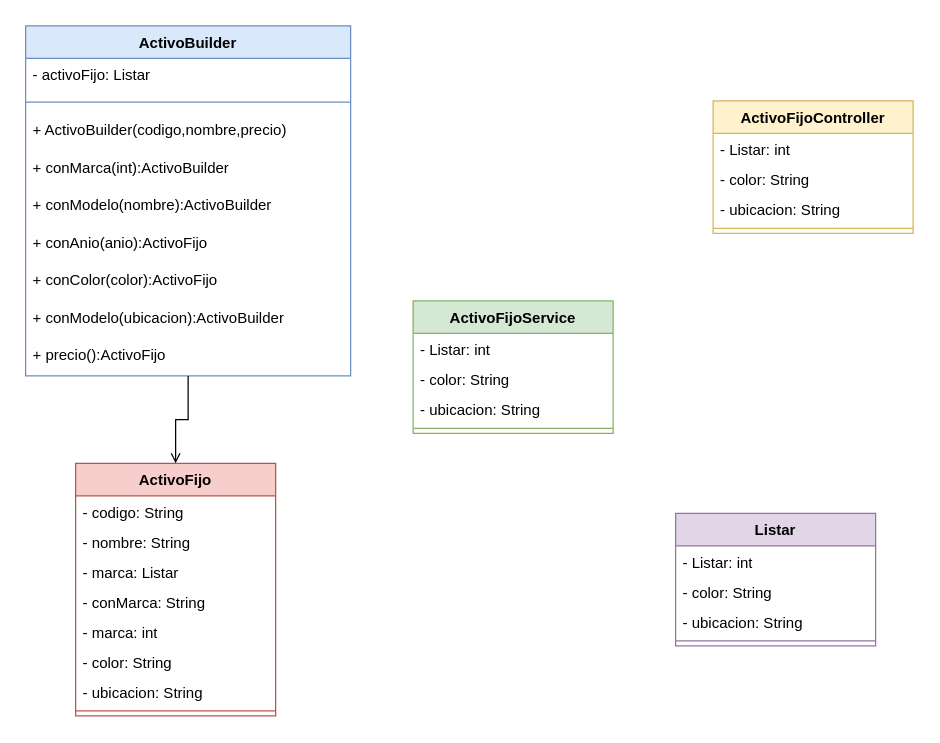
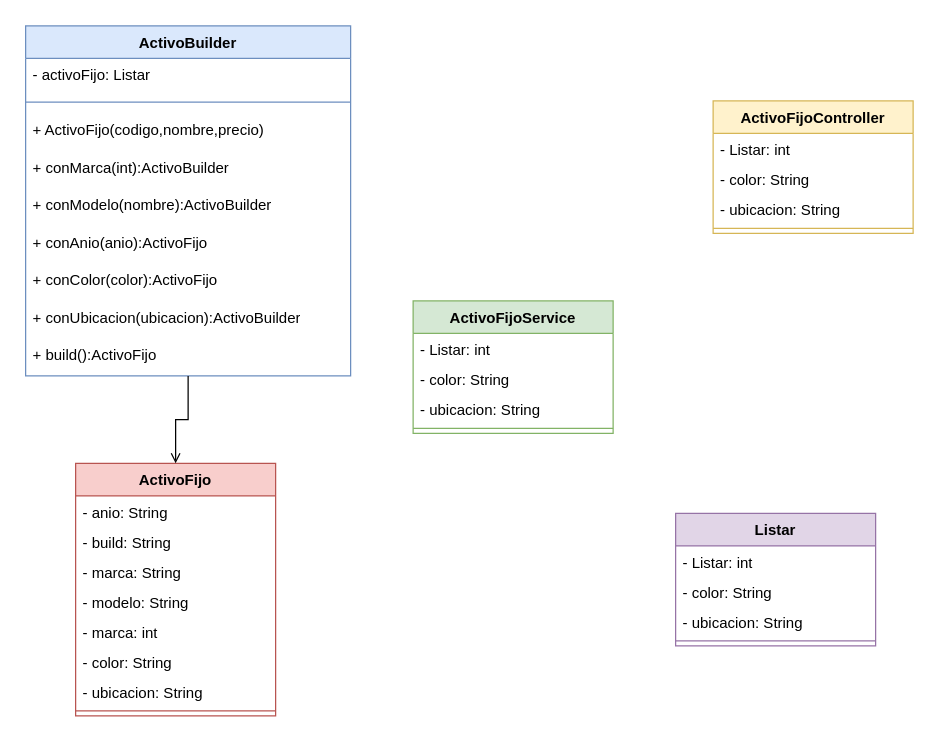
  <mxCell id="0" />
  <mxCell id="1" parent="0" />
  <mxCell id="2" value="ActivoFijo" style="swimlane;fontStyle=1;align=center;verticalAlign=top;childLayout=stackLayout;horizontal=1;startSize=26;horizontalStack=0;resizeParent=1;resizeParentMax=0;resizeLast=0;collapsible=1;marginBottom=0;whiteSpace=wrap;html=1;fillColor=#f8cecc;strokeColor=#b85450;" vertex="1" parent="1"><mxGeometry x="60" y="370" width="160" height="202" as="geometry" /></mxCell>
- <mxCell id="3" value="- codigo: String" style="text;strokeColor=none;fillColor=none;align=left;verticalAlign=top;spacingLeft=4;spacingRight=4;overflow=hidden;rotatable=0;points=[[0,0.5],[1,0.5]];portConstraint=eastwest;whiteSpace=wrap;html=1;" vertex="1" parent="2"><mxGeometry y="26" width="160" height="24" as="geometry" /></mxCell>
- <mxCell id="4" value="- nombre: String" style="text;strokeColor=none;fillColor=none;align=left;verticalAlign=top;spacingLeft=4;spacingRight=4;overflow=hidden;rotatable=0;points=[[0,0.5],[1,0.5]];portConstraint=eastwest;whiteSpace=wrap;html=1;" vertex="1" parent="2"><mxGeometry y="50" width="160" height="24" as="geometry" /></mxCell>
- <mxCell id="5" value="- marca: Listar" style="text;strokeColor=none;fillColor=none;align=left;verticalAlign=top;spacingLeft=4;spacingRight=4;overflow=hidden;rotatable=0;points=[[0,0.5],[1,0.5]];portConstraint=eastwest;whiteSpace=wrap;html=1;" vertex="1" parent="2"><mxGeometry y="74" width="160" height="24" as="geometry" /></mxCell>
- <mxCell id="6" value="- conMarca: String" style="text;strokeColor=none;fillColor=none;align=left;verticalAlign=top;spacingLeft=4;spacingRight=4;overflow=hidden;rotatable=0;points=[[0,0.5],[1,0.5]];portConstraint=eastwest;whiteSpace=wrap;html=1;" vertex="1" parent="2"><mxGeometry y="98" width="160" height="24" as="geometry" /></mxCell>
+ <mxCell id="3" value="- anio: String" style="text;strokeColor=none;fillColor=none;align=left;verticalAlign=top;spacingLeft=4;spacingRight=4;overflow=hidden;rotatable=0;points=[[0,0.5],[1,0.5]];portConstraint=eastwest;whiteSpace=wrap;html=1;" vertex="1" parent="2"><mxGeometry y="26" width="160" height="24" as="geometry" /></mxCell>
+ <mxCell id="4" value="- build: String" style="text;strokeColor=none;fillColor=none;align=left;verticalAlign=top;spacingLeft=4;spacingRight=4;overflow=hidden;rotatable=0;points=[[0,0.5],[1,0.5]];portConstraint=eastwest;whiteSpace=wrap;html=1;" vertex="1" parent="2"><mxGeometry y="50" width="160" height="24" as="geometry" /></mxCell>
+ <mxCell id="5" value="- marca: String" style="text;strokeColor=none;fillColor=none;align=left;verticalAlign=top;spacingLeft=4;spacingRight=4;overflow=hidden;rotatable=0;points=[[0,0.5],[1,0.5]];portConstraint=eastwest;whiteSpace=wrap;html=1;" vertex="1" parent="2"><mxGeometry y="74" width="160" height="24" as="geometry" /></mxCell>
+ <mxCell id="6" value="- modelo: String" style="text;strokeColor=none;fillColor=none;align=left;verticalAlign=top;spacingLeft=4;spacingRight=4;overflow=hidden;rotatable=0;points=[[0,0.5],[1,0.5]];portConstraint=eastwest;whiteSpace=wrap;html=1;" vertex="1" parent="2"><mxGeometry y="98" width="160" height="24" as="geometry" /></mxCell>
  <mxCell id="7" value="- marca: int" style="text;strokeColor=none;fillColor=none;align=left;verticalAlign=top;spacingLeft=4;spacingRight=4;overflow=hidden;rotatable=0;points=[[0,0.5],[1,0.5]];portConstraint=eastwest;whiteSpace=wrap;html=1;" vertex="1" parent="2"><mxGeometry y="122" width="160" height="24" as="geometry" /></mxCell>
  <mxCell id="8" value="- color: String" style="text;strokeColor=none;fillColor=none;align=left;verticalAlign=top;spacingLeft=4;spacingRight=4;overflow=hidden;rotatable=0;points=[[0,0.5],[1,0.5]];portConstraint=eastwest;whiteSpace=wrap;html=1;" vertex="1" parent="2"><mxGeometry y="146" width="160" height="24" as="geometry" /></mxCell>
  <mxCell id="9" value="- ubicacion: String" style="text;strokeColor=none;fillColor=none;align=left;verticalAlign=top;spacingLeft=4;spacingRight=4;overflow=hidden;rotatable=0;points=[[0,0.5],[1,0.5]];portConstraint=eastwest;whiteSpace=wrap;html=1;" vertex="1" parent="2"><mxGeometry y="170" width="160" height="24" as="geometry" /></mxCell>
  <mxCell id="10" value="" style="line;strokeWidth=1;fillColor=none;align=left;verticalAlign=middle;spacingTop=-1;spacingLeft=3;spacingRight=3;rotatable=0;labelPosition=right;points=[];portConstraint=eastwest;strokeColor=inherit;" vertex="1" parent="2"><mxGeometry y="194" width="160" height="8" as="geometry" /></mxCell>
  <mxCell id="11" value="ActivoBuilder" style="swimlane;fontStyle=1;align=center;verticalAlign=top;childLayout=stackLayout;horizontal=1;startSize=26;horizontalStack=0;resizeParent=1;resizeParentMax=0;resizeLast=0;collapsible=1;marginBottom=0;whiteSpace=wrap;html=1;fillColor=#dae8fc;strokeColor=#6c8ebf;" vertex="1" parent="1"><mxGeometry x="20" y="20" width="260" height="280" as="geometry" /></mxCell>
  <mxCell id="12" value="- activoFijo: Listar" style="text;strokeColor=none;fillColor=none;align=left;verticalAlign=top;spacingLeft=4;spacingRight=4;overflow=hidden;rotatable=0;points=[[0,0.5],[1,0.5]];portConstraint=eastwest;whiteSpace=wrap;html=1;" vertex="1" parent="11"><mxGeometry y="26" width="260" height="26" as="geometry" /></mxCell>
  <mxCell id="13" value="" style="line;strokeWidth=1;fillColor=none;align=left;verticalAlign=middle;spacingTop=-1;spacingLeft=3;spacingRight=3;rotatable=0;labelPosition=right;points=[];portConstraint=eastwest;strokeColor=inherit;" vertex="1" parent="11"><mxGeometry y="52" width="260" height="18" as="geometry" /></mxCell>
- <mxCell id="14" value="+ ActivoBuilder(codigo,nombre,precio)" style="text;strokeColor=none;fillColor=none;align=left;verticalAlign=top;spacingLeft=4;spacingRight=4;overflow=hidden;rotatable=0;points=[[0,0.5],[1,0.5]];portConstraint=eastwest;whiteSpace=wrap;html=1;" vertex="1" parent="11"><mxGeometry y="70" width="260" height="30" as="geometry" /></mxCell>
+ <mxCell id="14" value="+ ActivoFijo(codigo,nombre,precio)" style="text;strokeColor=none;fillColor=none;align=left;verticalAlign=top;spacingLeft=4;spacingRight=4;overflow=hidden;rotatable=0;points=[[0,0.5],[1,0.5]];portConstraint=eastwest;whiteSpace=wrap;html=1;" vertex="1" parent="11"><mxGeometry y="70" width="260" height="30" as="geometry" /></mxCell>
  <mxCell id="15" value="+ conMarca(int):ActivoBuilder" style="text;strokeColor=none;fillColor=none;align=left;verticalAlign=top;spacingLeft=4;spacingRight=4;overflow=hidden;rotatable=0;points=[[0,0.5],[1,0.5]];portConstraint=eastwest;whiteSpace=wrap;html=1;" vertex="1" parent="11"><mxGeometry y="100" width="260" height="30" as="geometry" /></mxCell>
  <mxCell id="16" value="+ conModelo(nombre):ActivoBuilder" style="text;strokeColor=none;fillColor=none;align=left;verticalAlign=top;spacingLeft=4;spacingRight=4;overflow=hidden;rotatable=0;points=[[0,0.5],[1,0.5]];portConstraint=eastwest;whiteSpace=wrap;html=1;" vertex="1" parent="11"><mxGeometry y="130" width="260" height="30" as="geometry" /></mxCell>
  <mxCell id="17" value="+ conAnio(anio):ActivoFijo" style="text;strokeColor=none;fillColor=none;align=left;verticalAlign=top;spacingLeft=4;spacingRight=4;overflow=hidden;rotatable=0;points=[[0,0.5],[1,0.5]];portConstraint=eastwest;whiteSpace=wrap;html=1;" vertex="1" parent="11"><mxGeometry y="160" width="260" height="30" as="geometry" /></mxCell>
  <mxCell id="18" value="+ conColor(color):ActivoFijo" style="text;strokeColor=none;fillColor=none;align=left;verticalAlign=top;spacingLeft=4;spacingRight=4;overflow=hidden;rotatable=0;points=[[0,0.5],[1,0.5]];portConstraint=eastwest;whiteSpace=wrap;html=1;" vertex="1" parent="11"><mxGeometry y="190" width="260" height="30" as="geometry" /></mxCell>
- <mxCell id="19" value="+ conModelo(ubicacion):ActivoBuilder" style="text;strokeColor=none;fillColor=none;align=left;verticalAlign=top;spacingLeft=4;spacingRight=4;overflow=hidden;rotatable=0;points=[[0,0.5],[1,0.5]];portConstraint=eastwest;whiteSpace=wrap;html=1;" vertex="1" parent="11"><mxGeometry y="220" width="260" height="30" as="geometry" /></mxCell>
- <mxCell id="20" value="+ precio():ActivoFijo" style="text;strokeColor=none;fillColor=none;align=left;verticalAlign=top;spacingLeft=4;spacingRight=4;overflow=hidden;rotatable=0;points=[[0,0.5],[1,0.5]];portConstraint=eastwest;whiteSpace=wrap;html=1;" vertex="1" parent="11"><mxGeometry y="250" width="260" height="30" as="geometry" /></mxCell>
+ <mxCell id="19" value="+ conUbicacion(ubicacion):ActivoBuilder" style="text;strokeColor=none;fillColor=none;align=left;verticalAlign=top;spacingLeft=4;spacingRight=4;overflow=hidden;rotatable=0;points=[[0,0.5],[1,0.5]];portConstraint=eastwest;whiteSpace=wrap;html=1;" vertex="1" parent="11"><mxGeometry y="220" width="260" height="30" as="geometry" /></mxCell>
+ <mxCell id="20" value="+ build():ActivoFijo" style="text;strokeColor=none;fillColor=none;align=left;verticalAlign=top;spacingLeft=4;spacingRight=4;overflow=hidden;rotatable=0;points=[[0,0.5],[1,0.5]];portConstraint=eastwest;whiteSpace=wrap;html=1;" vertex="1" parent="11"><mxGeometry y="250" width="260" height="30" as="geometry" /></mxCell>
  <mxCell id="21" style="edgeStyle=orthogonalEdgeStyle;rounded=0;orthogonalLoop=1;jettySize=auto;html=1;entryX=0.5;entryY=0;entryDx=0;entryDy=0;endArrow=open;" edge="1" parent="1" source="11" target="2"><mxGeometry relative="1" as="geometry" /></mxCell>
  <mxCell id="22" value="ActivoFijoController" style="swimlane;fontStyle=1;align=center;verticalAlign=top;childLayout=stackLayout;horizontal=1;startSize=26;horizontalStack=0;resizeParent=1;resizeParentMax=0;resizeLast=0;collapsible=1;marginBottom=0;whiteSpace=wrap;html=1;fillColor=#fff2cc;strokeColor=#d6b656;" vertex="1" parent="1"><mxGeometry x="570" y="80" width="160" height="106" as="geometry" /></mxCell>
  <mxCell id="23" value="- Listar: int" style="text;strokeColor=none;fillColor=none;align=left;verticalAlign=top;spacingLeft=4;spacingRight=4;overflow=hidden;rotatable=0;points=[[0,0.5],[1,0.5]];portConstraint=eastwest;whiteSpace=wrap;html=1;" vertex="1" parent="22"><mxGeometry y="26" width="160" height="24" as="geometry" /></mxCell>
  <mxCell id="24" value="- color: String" style="text;strokeColor=none;fillColor=none;align=left;verticalAlign=top;spacingLeft=4;spacingRight=4;overflow=hidden;rotatable=0;points=[[0,0.5],[1,0.5]];portConstraint=eastwest;whiteSpace=wrap;html=1;" vertex="1" parent="22"><mxGeometry y="50" width="160" height="24" as="geometry" /></mxCell>
  <mxCell id="25" value="- ubicacion: String" style="text;strokeColor=none;fillColor=none;align=left;verticalAlign=top;spacingLeft=4;spacingRight=4;overflow=hidden;rotatable=0;points=[[0,0.5],[1,0.5]];portConstraint=eastwest;whiteSpace=wrap;html=1;" vertex="1" parent="22"><mxGeometry y="74" width="160" height="24" as="geometry" /></mxCell>
  <mxCell id="26" value="" style="line;strokeWidth=1;fillColor=none;align=left;verticalAlign=middle;spacingTop=-1;spacingLeft=3;spacingRight=3;rotatable=0;labelPosition=right;points=[];portConstraint=eastwest;strokeColor=inherit;" vertex="1" parent="22"><mxGeometry y="98" width="160" height="8" as="geometry" /></mxCell>
  <mxCell id="27" value="Listar" style="swimlane;fontStyle=1;align=center;verticalAlign=top;childLayout=stackLayout;horizontal=1;startSize=26;horizontalStack=0;resizeParent=1;resizeParentMax=0;resizeLast=0;collapsible=1;marginBottom=0;whiteSpace=wrap;html=1;fillColor=#e1d5e7;strokeColor=#9673a6;" vertex="1" parent="1"><mxGeometry x="540" y="410" width="160" height="106" as="geometry" /></mxCell>
  <mxCell id="28" value="- Listar: int" style="text;strokeColor=none;fillColor=none;align=left;verticalAlign=top;spacingLeft=4;spacingRight=4;overflow=hidden;rotatable=0;points=[[0,0.5],[1,0.5]];portConstraint=eastwest;whiteSpace=wrap;html=1;" vertex="1" parent="27"><mxGeometry y="26" width="160" height="24" as="geometry" /></mxCell>
  <mxCell id="29" value="- color: String" style="text;strokeColor=none;fillColor=none;align=left;verticalAlign=top;spacingLeft=4;spacingRight=4;overflow=hidden;rotatable=0;points=[[0,0.5],[1,0.5]];portConstraint=eastwest;whiteSpace=wrap;html=1;" vertex="1" parent="27"><mxGeometry y="50" width="160" height="24" as="geometry" /></mxCell>
  <mxCell id="30" value="- ubicacion: String" style="text;strokeColor=none;fillColor=none;align=left;verticalAlign=top;spacingLeft=4;spacingRight=4;overflow=hidden;rotatable=0;points=[[0,0.5],[1,0.5]];portConstraint=eastwest;whiteSpace=wrap;html=1;" vertex="1" parent="27"><mxGeometry y="74" width="160" height="24" as="geometry" /></mxCell>
  <mxCell id="31" value="" style="line;strokeWidth=1;fillColor=none;align=left;verticalAlign=middle;spacingTop=-1;spacingLeft=3;spacingRight=3;rotatable=0;labelPosition=right;points=[];portConstraint=eastwest;strokeColor=inherit;" vertex="1" parent="27"><mxGeometry y="98" width="160" height="8" as="geometry" /></mxCell>
  <mxCell id="32" value="ActivoFijoService" style="swimlane;fontStyle=1;align=center;verticalAlign=top;childLayout=stackLayout;horizontal=1;startSize=26;horizontalStack=0;resizeParent=1;resizeParentMax=0;resizeLast=0;collapsible=1;marginBottom=0;whiteSpace=wrap;html=1;fillColor=#d5e8d4;strokeColor=#82b366;" vertex="1" parent="1"><mxGeometry x="330" y="240" width="160" height="106" as="geometry" /></mxCell>
  <mxCell id="33" value="- Listar: int" style="text;strokeColor=none;fillColor=none;align=left;verticalAlign=top;spacingLeft=4;spacingRight=4;overflow=hidden;rotatable=0;points=[[0,0.5],[1,0.5]];portConstraint=eastwest;whiteSpace=wrap;html=1;" vertex="1" parent="32"><mxGeometry y="26" width="160" height="24" as="geometry" /></mxCell>
  <mxCell id="34" value="- color: String" style="text;strokeColor=none;fillColor=none;align=left;verticalAlign=top;spacingLeft=4;spacingRight=4;overflow=hidden;rotatable=0;points=[[0,0.5],[1,0.5]];portConstraint=eastwest;whiteSpace=wrap;html=1;" vertex="1" parent="32"><mxGeometry y="50" width="160" height="24" as="geometry" /></mxCell>
  <mxCell id="35" value="- ubicacion: String" style="text;strokeColor=none;fillColor=none;align=left;verticalAlign=top;spacingLeft=4;spacingRight=4;overflow=hidden;rotatable=0;points=[[0,0.5],[1,0.5]];portConstraint=eastwest;whiteSpace=wrap;html=1;" vertex="1" parent="32"><mxGeometry y="74" width="160" height="24" as="geometry" /></mxCell>
  <mxCell id="36" value="" style="line;strokeWidth=1;fillColor=none;align=left;verticalAlign=middle;spacingTop=-1;spacingLeft=3;spacingRight=3;rotatable=0;labelPosition=right;points=[];portConstraint=eastwest;strokeColor=inherit;" vertex="1" parent="32"><mxGeometry y="98" width="160" height="8" as="geometry" /></mxCell>
